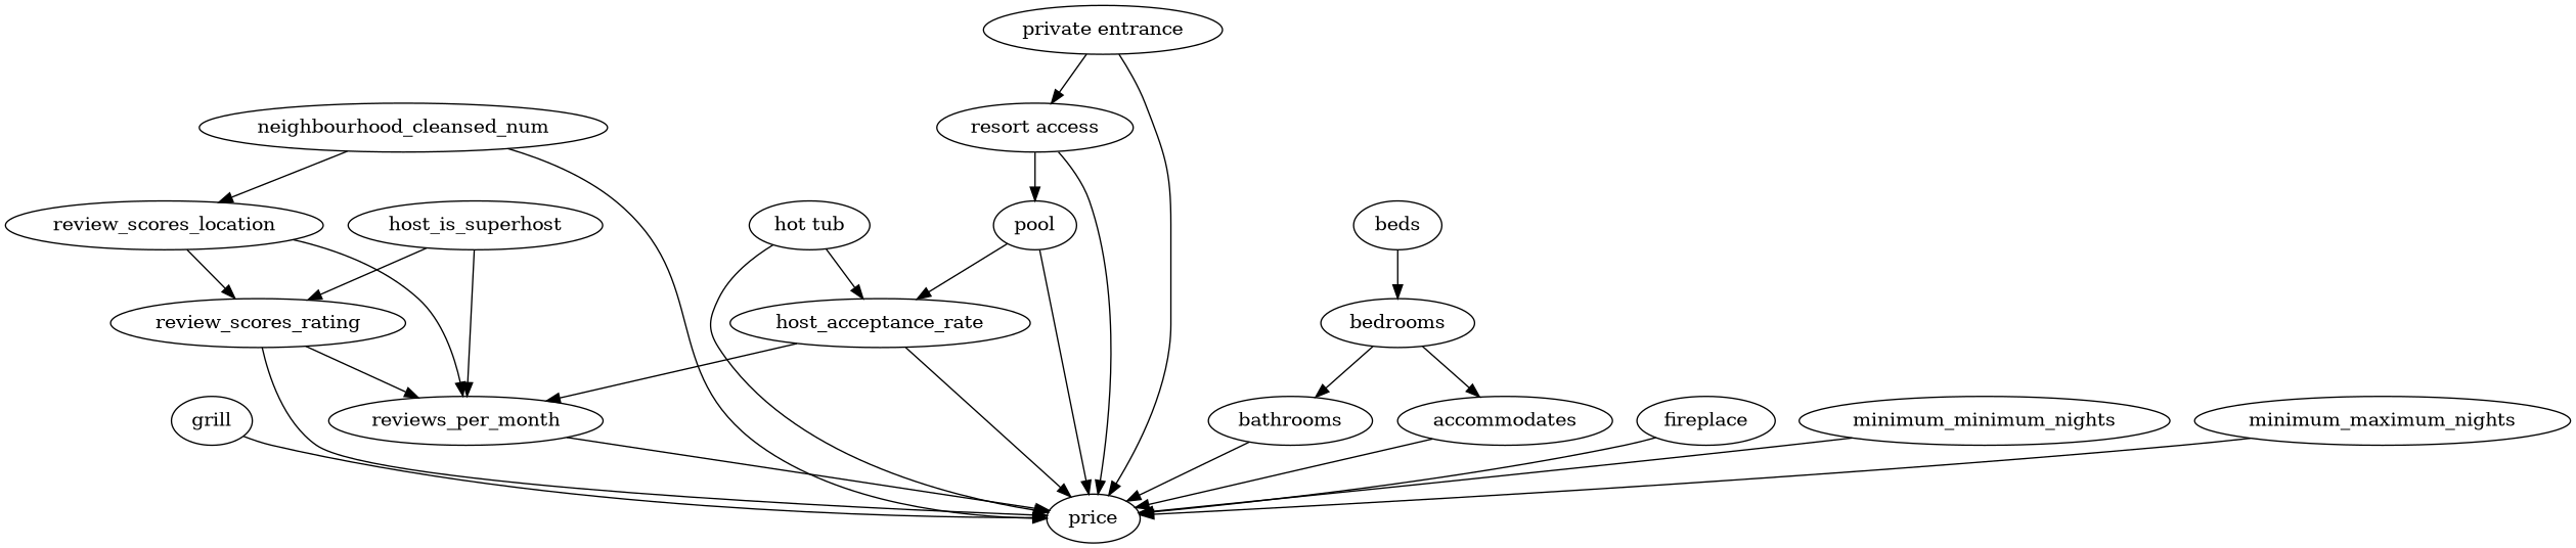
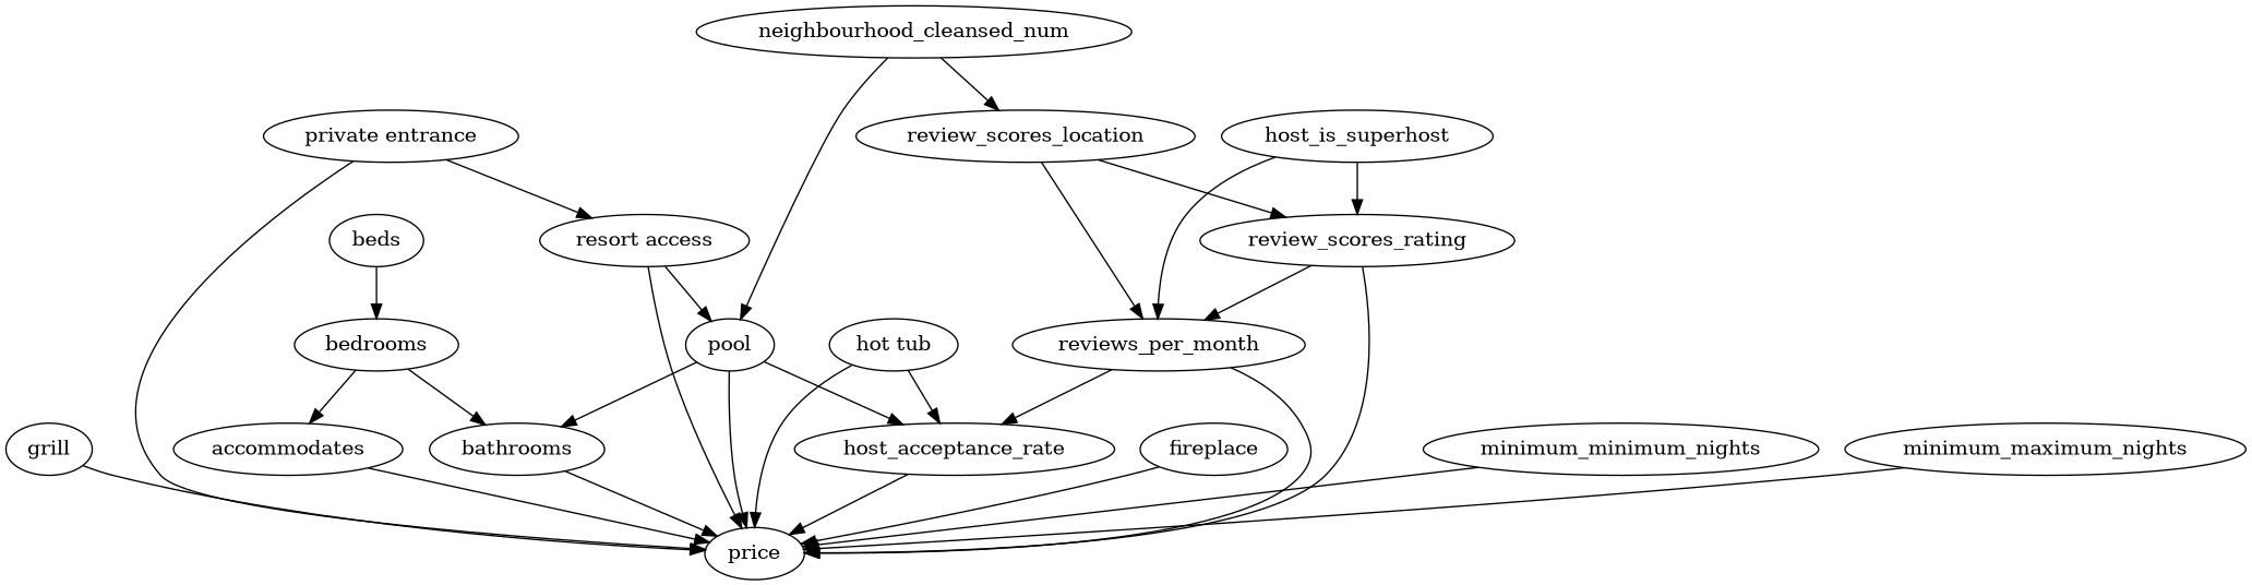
  digraph {
    grill
    price
    pool
    bathrooms
    host_acceptance_rate
    reviews_per_month
    "hot tub"
    "private entrance"
    "resort access"
    fireplace
    neighbourhood_cleansed_num
    review_scores_location
    review_scores_rating
    host_is_superhost
    beds
    bedrooms
    accommodates
    minimum_minimum_nights
    minimum_maximum_nights
    grill -> price
    pool -> price
+   pool -> bathrooms
    pool -> host_acceptance_rate
    bathrooms -> price
    host_acceptance_rate -> price
-   host_acceptance_rate -> reviews_per_month
+   reviews_per_month -> host_acceptance_rate
    reviews_per_month -> price
    "hot tub" -> price
    "hot tub" -> host_acceptance_rate
    "private entrance" -> price
    "private entrance" -> "resort access"
    "resort access" -> price
    "resort access" -> pool
    fireplace -> price
-   neighbourhood_cleansed_num -> price
+   neighbourhood_cleansed_num -> pool
    neighbourhood_cleansed_num -> review_scores_location
    review_scores_location -> reviews_per_month
    review_scores_location -> review_scores_rating
    review_scores_rating -> price
    review_scores_rating -> reviews_per_month
    host_is_superhost -> reviews_per_month
    host_is_superhost -> review_scores_rating
    beds -> bedrooms
    bedrooms -> bathrooms
    bedrooms -> accommodates
    accommodates -> price
    minimum_minimum_nights -> price
    minimum_maximum_nights -> price
  }
